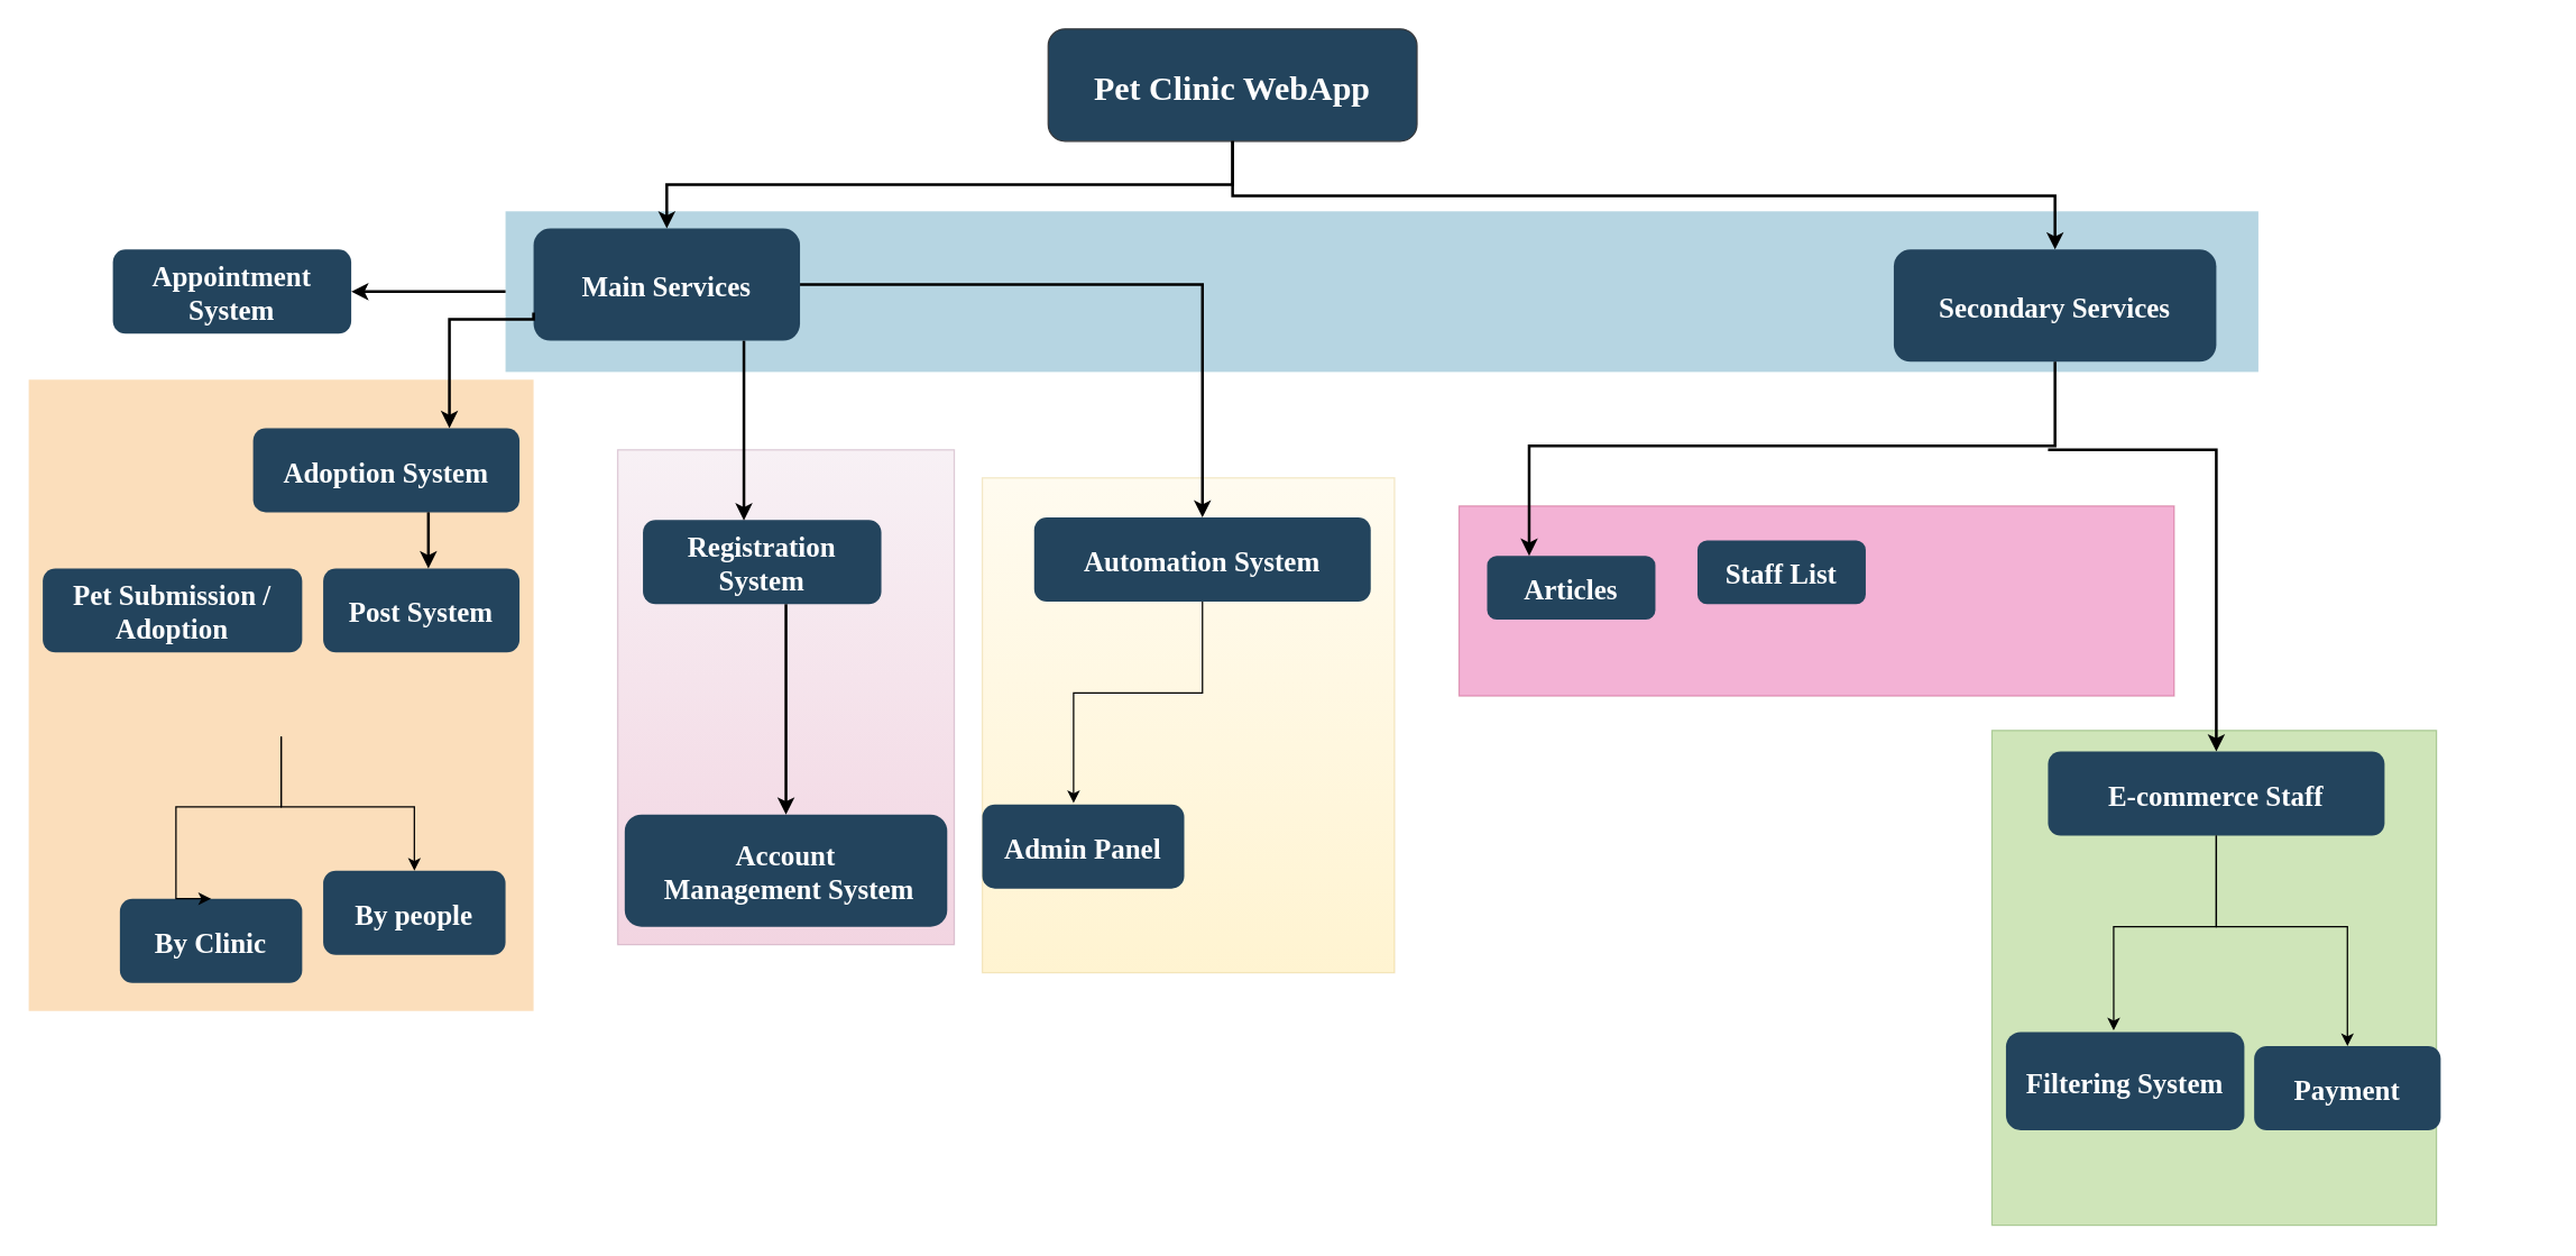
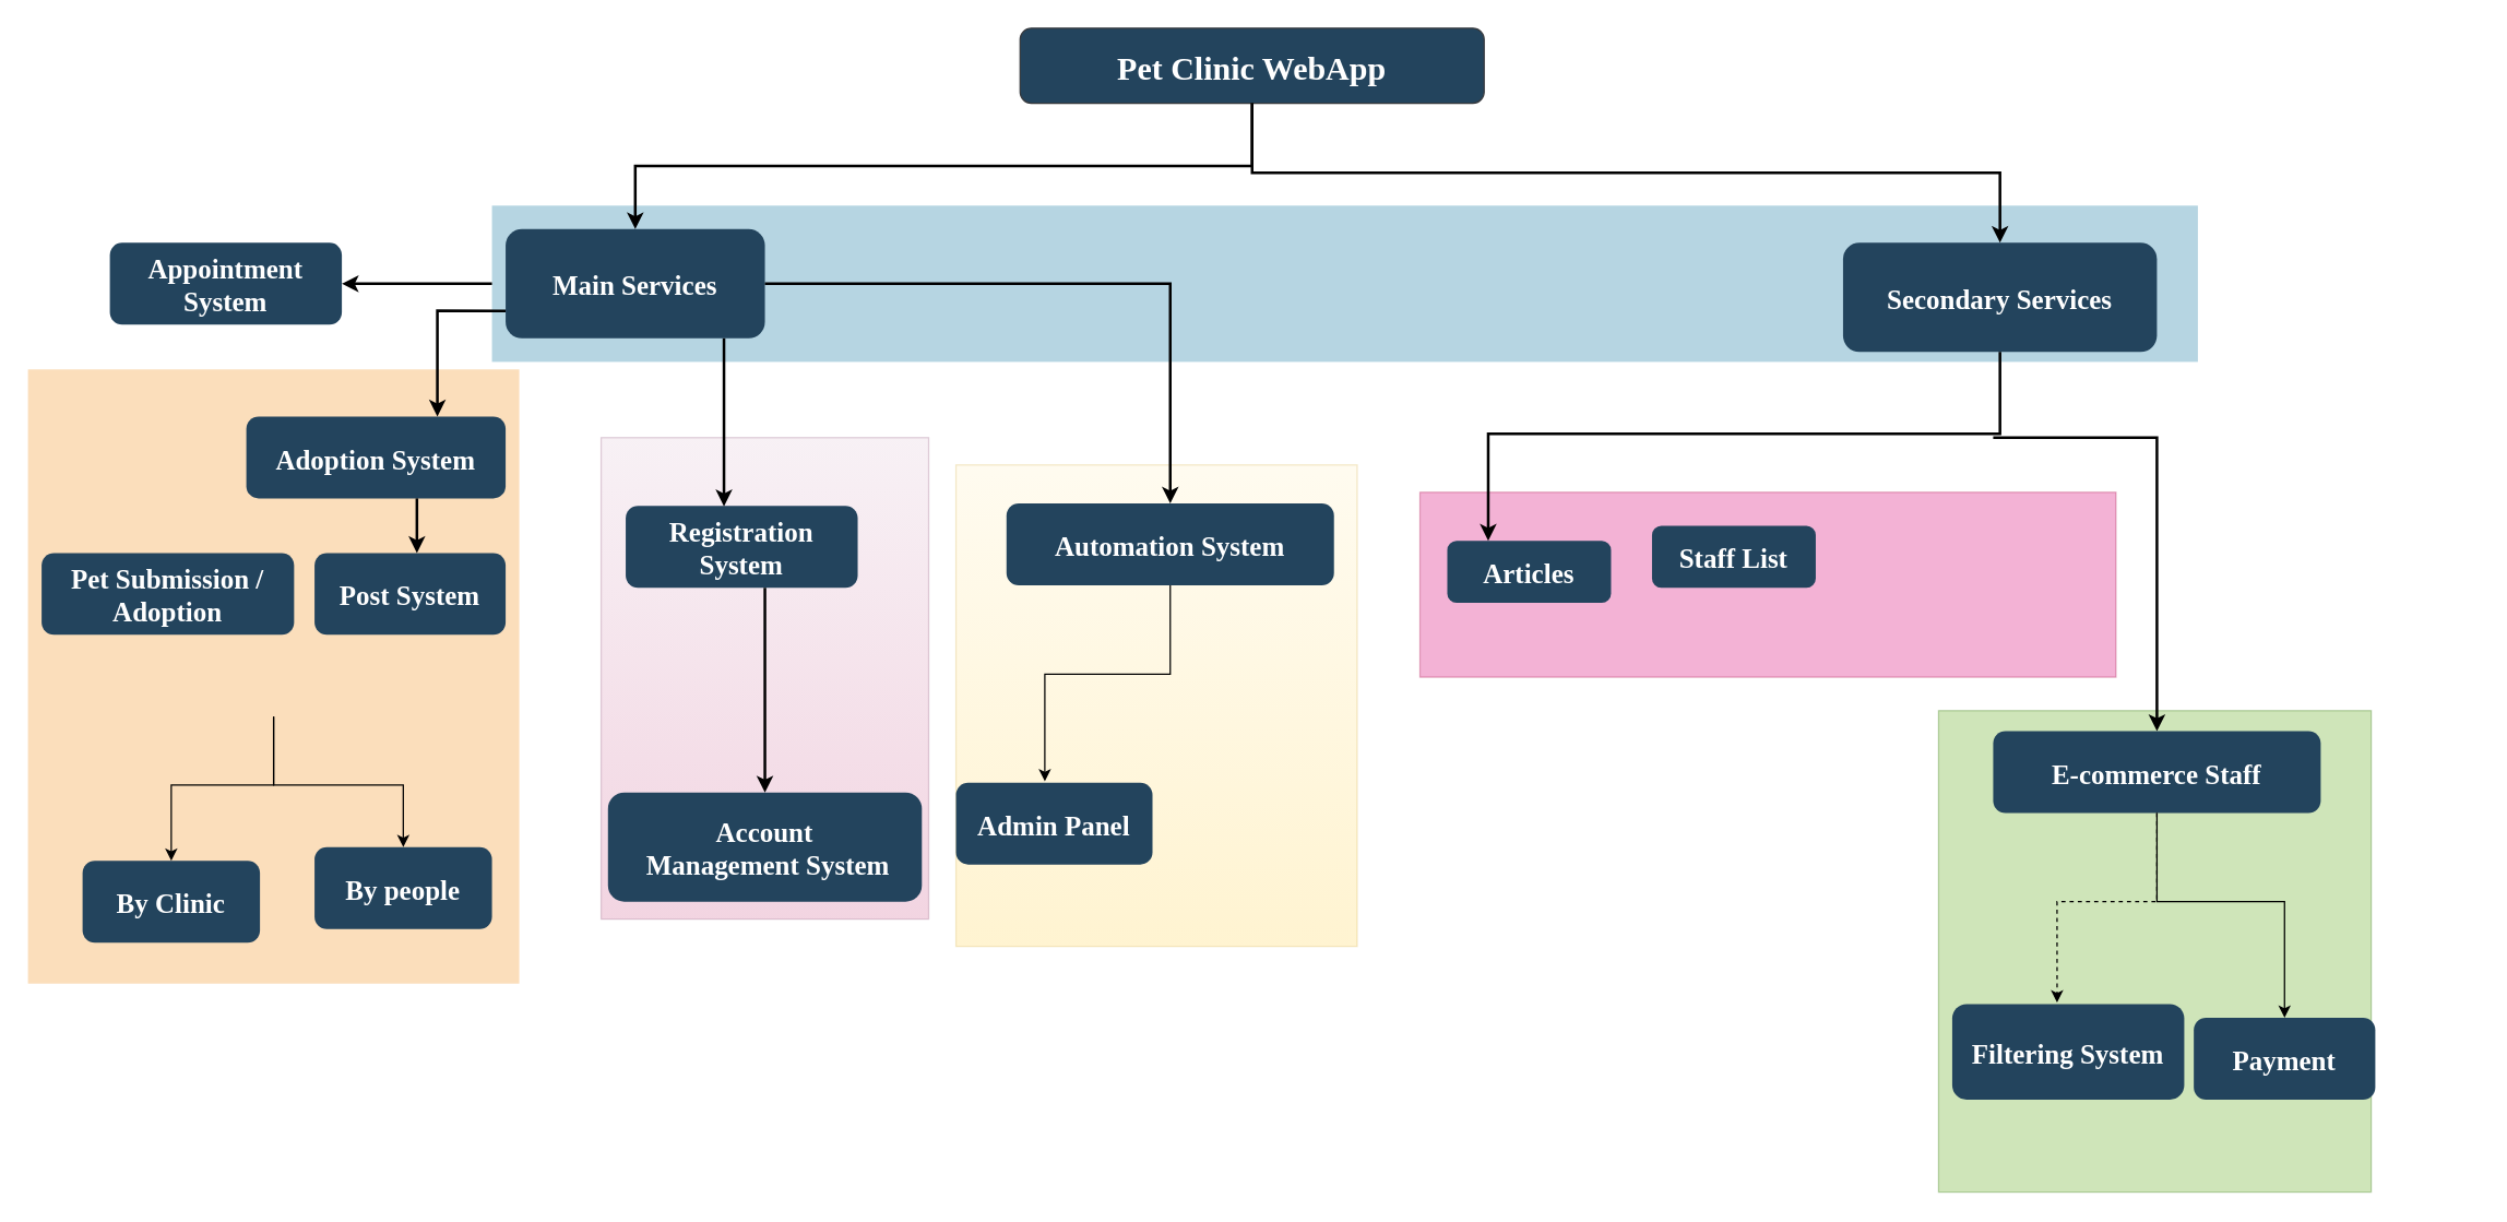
  <mxCell id="0" />
  <mxCell id="1" parent="0" />
  <mxCell id="2" value="" style="opacity=30;fillColor=#e6d0de;strokeColor=#996185;gradientColor=#d5739d;" parent="1" vertex="1"><mxGeometry x="440" y="320" width="240" height="352.75" as="geometry" /></mxCell>
  <mxCell id="3" value="" style="fillColor=#10739E;strokeColor=none;opacity=30;" parent="1" vertex="1"><mxGeometry x="360" y="150" width="1250" height="114.5" as="geometry" /></mxCell>
  <mxCell id="4" value="" style="fillColor=#F2931E;strokeColor=none;opacity=30;" parent="1" vertex="1"><mxGeometry y="270" width="360" height="450" as="geometry" x="20" /></mxCell>
  <mxCell id="5" value="" style="fillColor=#d80073;strokeColor=#A50040;opacity=30;fontColor=#ffffff;" parent="1" vertex="1"><mxGeometry x="1040" y="360" width="510" height="135.5" as="geometry" /></mxCell>
- <mxCell id="6" value="Pet Clinic WebApp" style="rounded=1;fontStyle=1;fontFamily=Tahoma;fontSize=24;fillColor=#23445D;strokeColor=#36393d;fontColor=#FFFFFF;" parent="1" vertex="1"><mxGeometry x="747" y="20" width="263" height="80" as="geometry" /></mxCell>
+ <mxCell id="6" value="Pet Clinic WebApp" style="rounded=1;fontStyle=1;fontFamily=Tahoma;fontSize=24;fillColor=#23445D;strokeColor=#36393d;fontColor=#FFFFFF;" parent="1" vertex="1"><mxGeometry x="747" y="20" width="340" height="55" as="geometry" /></mxCell>
  <mxCell id="7" value="Secondary Services" style="rounded=1;fillColor=#23445D;gradientColor=none;strokeColor=none;fontColor=#FFFFFF;fontStyle=1;fontFamily=Tahoma;fontSize=20;" parent="1" vertex="1"><mxGeometry x="1350" y="177.25" width="230" height="80" as="geometry" /></mxCell>
- <mxCell id="8" value="Main Services" style="rounded=1;fillColor=#23445D;gradientColor=none;strokeColor=none;fontColor=#FFFFFF;fontStyle=1;fontFamily=Tahoma;fontSize=20;" parent="1" vertex="1"><mxGeometry x="380" y="162.25" width="190" height="80" as="geometry" /></mxCell>
+ <mxCell id="8" value="Main Services" style="rounded=1;fillColor=#23445D;gradientColor=none;strokeColor=none;fontColor=#FFFFFF;fontStyle=1;fontFamily=Tahoma;fontSize=20;" parent="1" vertex="1"><mxGeometry x="370" y="167.25" width="190" height="80" as="geometry" /></mxCell>
  <mxCell id="9" value="Adoption System" style="rounded=1;fillColor=#23445D;gradientColor=none;strokeColor=none;fontColor=#FFFFFF;fontStyle=1;fontFamily=Tahoma;fontSize=20;" parent="1" vertex="1"><mxGeometry x="180" y="304.5" width="190" height="60" as="geometry" /></mxCell>
  <mxCell id="10" value="Pet Submission /&#10;Adoption" style="rounded=1;fillColor=#23445D;gradientColor=none;strokeColor=none;fontColor=#FFFFFF;fontStyle=1;fontFamily=Tahoma;fontSize=20;" parent="1" vertex="1"><mxGeometry x="30" y="404.5" width="185" height="60" as="geometry" /></mxCell>
  <mxCell id="11" value="Appointment &#10;System" style="rounded=1;fillColor=#23445D;gradientColor=none;strokeColor=none;fontColor=#FFFFFF;fontStyle=1;fontFamily=Tahoma;fontSize=20;" parent="1" vertex="1"><mxGeometry x="80" y="177.25" width="170" height="60" as="geometry" /></mxCell>
  <mxCell id="12" value="Articles" style="rounded=1;fillColor=#23445D;gradientColor=none;strokeColor=none;fontColor=#FFFFFF;fontStyle=1;fontFamily=Tahoma;fontSize=20;" parent="1" vertex="1"><mxGeometry x="1060" y="395.5" width="120" height="45.5" as="geometry" /></mxCell>
  <mxCell id="13" value="Staff List" style="rounded=1;fillColor=#23445D;gradientColor=none;strokeColor=none;fontColor=#FFFFFF;fontStyle=1;fontFamily=Tahoma;fontSize=20;" parent="1" vertex="1"><mxGeometry x="1210" y="384.5" width="120" height="45.5" as="geometry" /></mxCell>
  <mxCell id="14" value="" style="edgeStyle=elbowEdgeStyle;elbow=vertical;strokeWidth=2;rounded=0" parent="1" source="6" target="7" edge="1"><mxGeometry x="317" y="60" width="100" height="100" as="geometry"><mxPoint x="852" y="110" as="sourcePoint" /><mxPoint x="1457" y="180" as="targetPoint" /></mxGeometry></mxCell>
  <mxCell id="15" value="" style="edgeStyle=elbowEdgeStyle;elbow=vertical;strokeWidth=2;rounded=0" parent="1" source="6" target="8" edge="1"><mxGeometry x="-53" y="-30" width="100" height="100" as="geometry"><mxPoint x="-33" y="70" as="sourcePoint" /><mxPoint x="67" y="-30" as="targetPoint" /></mxGeometry></mxCell>
  <mxCell id="16" value="" style="edgeStyle=elbowEdgeStyle;elbow=vertical;strokeWidth=2;rounded=0;exitX=0;exitY=0.75;exitDx=0;exitDy=0;" parent="1" source="8" target="9" edge="1"><mxGeometry x="220" y="-30" width="100" height="100" as="geometry"><mxPoint x="240" y="70" as="sourcePoint" /><mxPoint x="340" y="-30" as="targetPoint" /><Array as="points"><mxPoint x="320" y="227" /></Array></mxGeometry></mxCell>
  <mxCell id="17" value="" style="edgeStyle=elbowEdgeStyle;elbow=horizontal;strokeWidth=2;rounded=0;exitX=0;exitY=0.5;exitDx=0;exitDy=0;entryX=1;entryY=0.5;entryDx=0;entryDy=0;" parent="1" source="3" target="11" edge="1"><mxGeometry x="220" y="-30" width="100" height="100" as="geometry"><mxPoint x="465" y="274.5" as="sourcePoint" /><mxPoint x="580" y="444.5" as="targetPoint" /><Array as="points"><mxPoint x="290" y="220" /><mxPoint x="510" y="424.5" /></Array></mxGeometry></mxCell>
  <mxCell id="18" value="" style="edgeStyle=elbowEdgeStyle;elbow=vertical;strokeWidth=2;rounded=0;entryX=0.25;entryY=0;entryDx=0;entryDy=0;" parent="1" source="7" target="12" edge="1"><mxGeometry x="760" y="-12.75" width="100" height="100" as="geometry"><mxPoint x="780" y="87.25" as="sourcePoint" /><mxPoint x="880" y="-12.75" as="targetPoint" /><Array as="points"><mxPoint x="1465" y="317.25" /></Array></mxGeometry></mxCell>
  <mxCell id="19" value="Post System" style="rounded=1;fillColor=#23445D;gradientColor=none;strokeColor=none;fontColor=#FFFFFF;fontStyle=1;fontFamily=Tahoma;fontSize=20;" parent="1" vertex="1"><mxGeometry x="230" y="404.5" width="140" height="60" as="geometry" /></mxCell>
  <mxCell id="20" value="" style="edgeStyle=elbowEdgeStyle;elbow=vertical;rounded=0;strokeWidth=2" parent="1" source="9" target="19" edge="1"><mxGeometry x="350" y="35.5" width="100" height="100" as="geometry"><mxPoint x="435" y="430" as="sourcePoint" /><mxPoint x="470" y="35.5" as="targetPoint" /><Array as="points"><mxPoint x="305" y="384.5" /></Array></mxGeometry></mxCell>
- <mxCell id="21" value="By Clinic" style="rounded=1;fillColor=#23445D;gradientColor=none;strokeColor=none;fontColor=#FFFFFF;fontStyle=1;fontFamily=Tahoma;fontSize=20;" parent="1" vertex="1"><mxGeometry x="85" y="640" width="130" height="60" as="geometry" /></mxCell>
+ <mxCell id="21" value="By Clinic" style="rounded=1;fillColor=#23445D;gradientColor=none;strokeColor=none;fontColor=#FFFFFF;fontStyle=1;fontFamily=Tahoma;fontSize=20;" parent="1" vertex="1"><mxGeometry x="60" y="630" width="130" height="60" as="geometry" /></mxCell>
  <mxCell id="22" value="By people" style="rounded=1;fillColor=#23445D;gradientColor=none;strokeColor=none;fontColor=#FFFFFF;fontStyle=1;fontFamily=Tahoma;fontSize=20;" parent="1" vertex="1"><mxGeometry x="230" y="620" width="130" height="60" as="geometry" /></mxCell>
  <mxCell id="23" value="" style="endArrow=classic;html=1;rounded=0;edgeStyle=orthogonalEdgeStyle;entryX=0.5;entryY=0;entryDx=0;entryDy=0;" parent="1" target="21" edge="1"><mxGeometry width="50" height="50" relative="1" as="geometry"><mxPoint x="200" y="524.5" as="sourcePoint" /><mxPoint x="430" y="524.5" as="targetPoint" /><Array as="points"><mxPoint x="200" y="574.5" /><mxPoint x="125" y="574.5" /></Array></mxGeometry></mxCell>
  <mxCell id="24" value="" style="endArrow=classic;html=1;rounded=0;edgeStyle=orthogonalEdgeStyle;entryX=0.5;entryY=0;entryDx=0;entryDy=0;" parent="1" target="22" edge="1"><mxGeometry width="50" height="50" relative="1" as="geometry"><mxPoint x="200" y="524.5" as="sourcePoint" /><mxPoint x="165" y="624.5" as="targetPoint" /><Array as="points"><mxPoint x="200" y="574.5" /><mxPoint x="295" y="574.5" /></Array></mxGeometry></mxCell>
  <mxCell id="25" value="Registration&#10;System" style="rounded=1;fillColor=#23445D;gradientColor=none;strokeColor=none;fontColor=#FFFFFF;fontStyle=1;fontFamily=Tahoma;fontSize=20;" parent="1" vertex="1"><mxGeometry x="458" y="370" width="170" height="60" as="geometry" /></mxCell>
  <mxCell id="26" value="" style="edgeStyle=elbowEdgeStyle;elbow=horizontal;strokeWidth=2;rounded=0;entryX=0.424;entryY=0.006;entryDx=0;entryDy=0;entryPerimeter=0;" parent="1" edge="1" target="25" source="8"><mxGeometry x="552" y="-10.88" width="100" height="100" as="geometry"><mxPoint x="530" y="247" as="sourcePoint" /><mxPoint x="680" y="413.62" as="targetPoint" /><Array as="points"><mxPoint x="530" y="300" /></Array></mxGeometry></mxCell>
  <mxCell id="27" value="Account&#10; Management System" style="rounded=1;fillColor=#23445D;gradientColor=none;strokeColor=none;fontColor=#FFFFFF;fontStyle=1;fontFamily=Tahoma;fontSize=20;" parent="1" vertex="1"><mxGeometry x="445" y="580" width="230" height="80" as="geometry" /></mxCell>
  <mxCell id="28" value="" style="edgeStyle=elbowEdgeStyle;elbow=horizontal;strokeWidth=2;rounded=0;entryX=0.5;entryY=0;entryDx=0;entryDy=0;" parent="1" target="27" edge="1"><mxGeometry x="367" y="351" width="100" height="100" as="geometry"><mxPoint x="560" y="430" as="sourcePoint" /><mxPoint x="490" y="620" as="targetPoint" /><Array as="points"><mxPoint x="560" y="500" /><mxPoint x="517" y="550" /></Array></mxGeometry></mxCell>
  <mxCell id="29" value="" style="opacity=30;fillColor=#fff2cc;strokeColor=#d6b656;gradientColor=#ffd966;" parent="1" vertex="1"><mxGeometry x="700" y="340" width="294" height="352.75" as="geometry" /></mxCell>
  <mxCell id="30" value="Automation System" style="rounded=1;fillColor=#23445D;gradientColor=none;strokeColor=none;fontColor=#FFFFFF;fontStyle=1;fontFamily=Tahoma;fontSize=20;" parent="1" vertex="1"><mxGeometry x="737" y="368.25" width="240" height="60" as="geometry" /></mxCell>
  <mxCell id="31" value="" style="edgeStyle=elbowEdgeStyle;elbow=horizontal;strokeWidth=2;rounded=0;entryX=0.5;entryY=0;entryDx=0;entryDy=0;" parent="1" target="30" edge="1" source="8"><mxGeometry x="1018" y="-9" width="100" height="100" as="geometry"><mxPoint x="470" y="270" as="sourcePoint" /><mxPoint x="1378" y="465.5" as="targetPoint" /><Array as="points"><mxPoint x="857" y="310" /><mxPoint x="1318" y="290" /></Array></mxGeometry></mxCell>
  <mxCell id="32" value="Admin Panel" style="rounded=1;fillColor=#23445D;gradientColor=none;strokeColor=none;fontColor=#FFFFFF;fontStyle=1;fontFamily=Tahoma;fontSize=20;" parent="1" vertex="1"><mxGeometry x="700" y="572.75" width="144" height="60" as="geometry" /></mxCell>
  <mxCell id="33" value="" style="endArrow=classic;html=1;rounded=0;edgeStyle=orthogonalEdgeStyle;entryX=0.452;entryY=-0.016;entryDx=0;entryDy=0;entryPerimeter=0;exitX=0.5;exitY=1;exitDx=0;exitDy=0;" parent="1" source="30" target="32" edge="1"><mxGeometry width="50" height="50" relative="1" as="geometry"><mxPoint x="857" y="428.25" as="sourcePoint" /><mxPoint x="782" y="548.25" as="targetPoint" /><Array as="points"><mxPoint x="857" y="428.25" /><mxPoint x="857" y="493.25" /><mxPoint x="784" y="493.25" /></Array></mxGeometry></mxCell>
  <mxCell id="34" value="" style="opacity=30;fillColor=#60a917;strokeColor=#2D7600;fontColor=#ffffff;" vertex="1" parent="1"><mxGeometry x="1420" y="520" width="317" height="352.75" as="geometry" /></mxCell>
  <mxCell id="35" value="E-commerce Staff" style="rounded=1;fillColor=#23445D;gradientColor=none;strokeColor=none;fontColor=#FFFFFF;fontStyle=1;fontFamily=Tahoma;fontSize=20;" vertex="1" parent="1"><mxGeometry x="1460" y="535" width="240" height="60" as="geometry" /></mxCell>
  <mxCell id="36" value="" style="edgeStyle=elbowEdgeStyle;elbow=horizontal;strokeWidth=2;rounded=0;entryX=0.5;entryY=0;entryDx=0;entryDy=0;" edge="1" parent="1" target="35"><mxGeometry x="1515" y="30.5" width="100" height="100" as="geometry"><mxPoint x="1460" y="320" as="sourcePoint" /><mxPoint x="1875" y="505" as="targetPoint" /><Array as="points"><mxPoint x="1580" y="420" /><mxPoint x="1815" y="329.5" /></Array></mxGeometry></mxCell>
  <mxCell id="37" value="Filtering System" style="rounded=1;fillColor=#23445D;gradientColor=none;strokeColor=none;fontColor=#FFFFFF;fontStyle=1;fontFamily=Tahoma;fontSize=20;" vertex="1" parent="1"><mxGeometry x="1430" y="735" width="170" height="70" as="geometry" /></mxCell>
  <mxCell id="38" value="Payment" style="rounded=1;fillColor=#23445D;gradientColor=none;strokeColor=none;fontColor=#FFFFFF;fontStyle=1;fontFamily=Tahoma;fontSize=20;" vertex="1" parent="1"><mxGeometry x="1607" y="745" width="133" height="60" as="geometry" /></mxCell>
- <mxCell id="39" value="" style="endArrow=classic;html=1;rounded=0;edgeStyle=orthogonalEdgeStyle;entryX=0.452;entryY=-0.016;entryDx=0;entryDy=0;entryPerimeter=0;exitX=0.5;exitY=1;exitDx=0;exitDy=0;" edge="1" parent="1" source="35" target="37"><mxGeometry width="50" height="50" relative="1" as="geometry"><mxPoint x="1580" y="595" as="sourcePoint" /><mxPoint x="1505" y="715" as="targetPoint" /><Array as="points"><mxPoint x="1580" y="595" /><mxPoint x="1580" y="660" /><mxPoint x="1507" y="660" /></Array></mxGeometry></mxCell>
+ <mxCell id="39" value="" style="endArrow=classic;html=1;rounded=0;edgeStyle=orthogonalEdgeStyle;entryX=0.452;entryY=-0.016;entryDx=0;entryDy=0;entryPerimeter=0;exitX=0.5;exitY=1;exitDx=0;exitDy=0;dashed=1;" edge="1" parent="1" source="35" target="37"><mxGeometry width="50" height="50" relative="1" as="geometry"><mxPoint x="1580" y="595" as="sourcePoint" /><mxPoint x="1505" y="715" as="targetPoint" /><Array as="points"><mxPoint x="1580" y="595" /><mxPoint x="1580" y="660" /><mxPoint x="1507" y="660" /></Array></mxGeometry></mxCell>
  <mxCell id="40" value="" style="endArrow=classic;html=1;rounded=0;edgeStyle=orthogonalEdgeStyle;entryX=0.5;entryY=0;entryDx=0;entryDy=0;exitX=0.5;exitY=1;exitDx=0;exitDy=0;" edge="1" parent="1" source="35" target="38"><mxGeometry width="50" height="50" relative="1" as="geometry"><mxPoint x="1580" y="609.5" as="sourcePoint" /><mxPoint x="1675" y="705" as="targetPoint" /><Array as="points"><mxPoint x="1580" y="595" /><mxPoint x="1580" y="660" /><mxPoint x="1674" y="660" /></Array></mxGeometry></mxCell>
